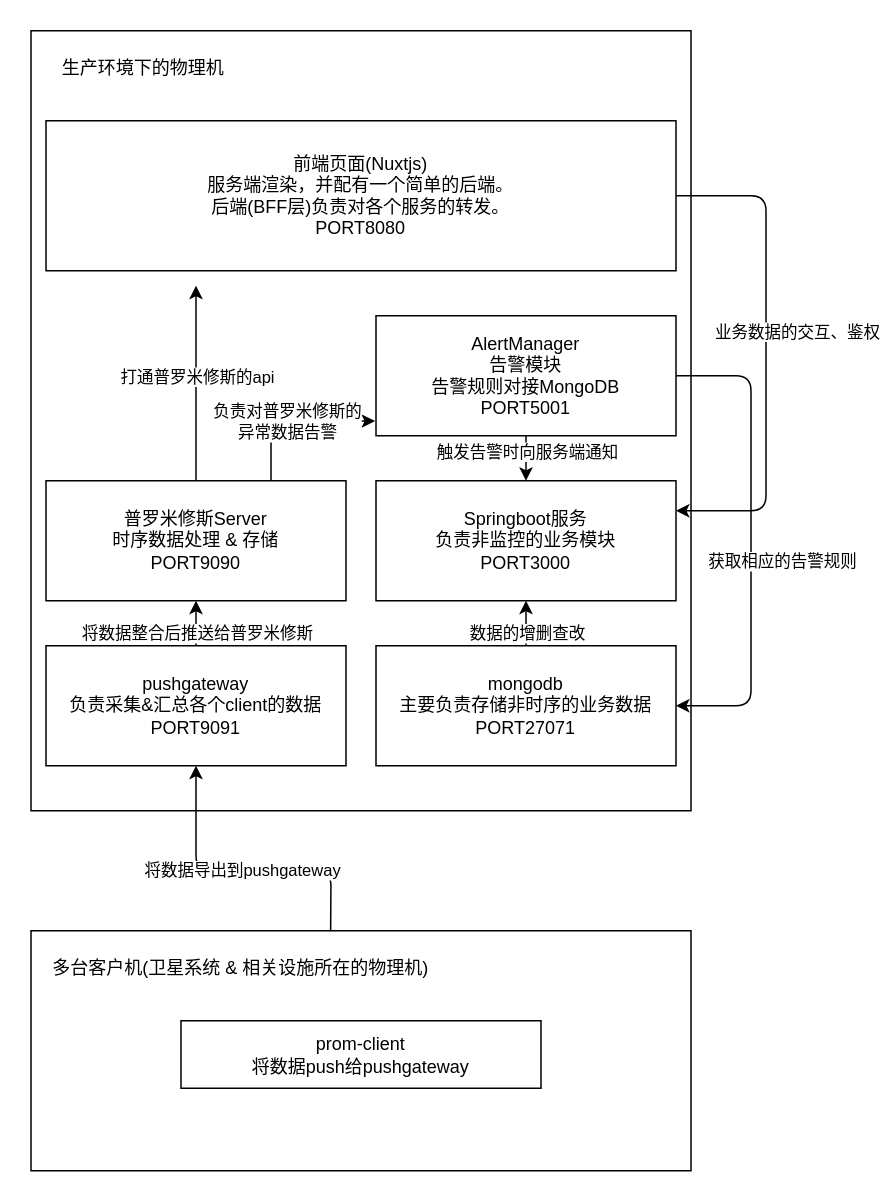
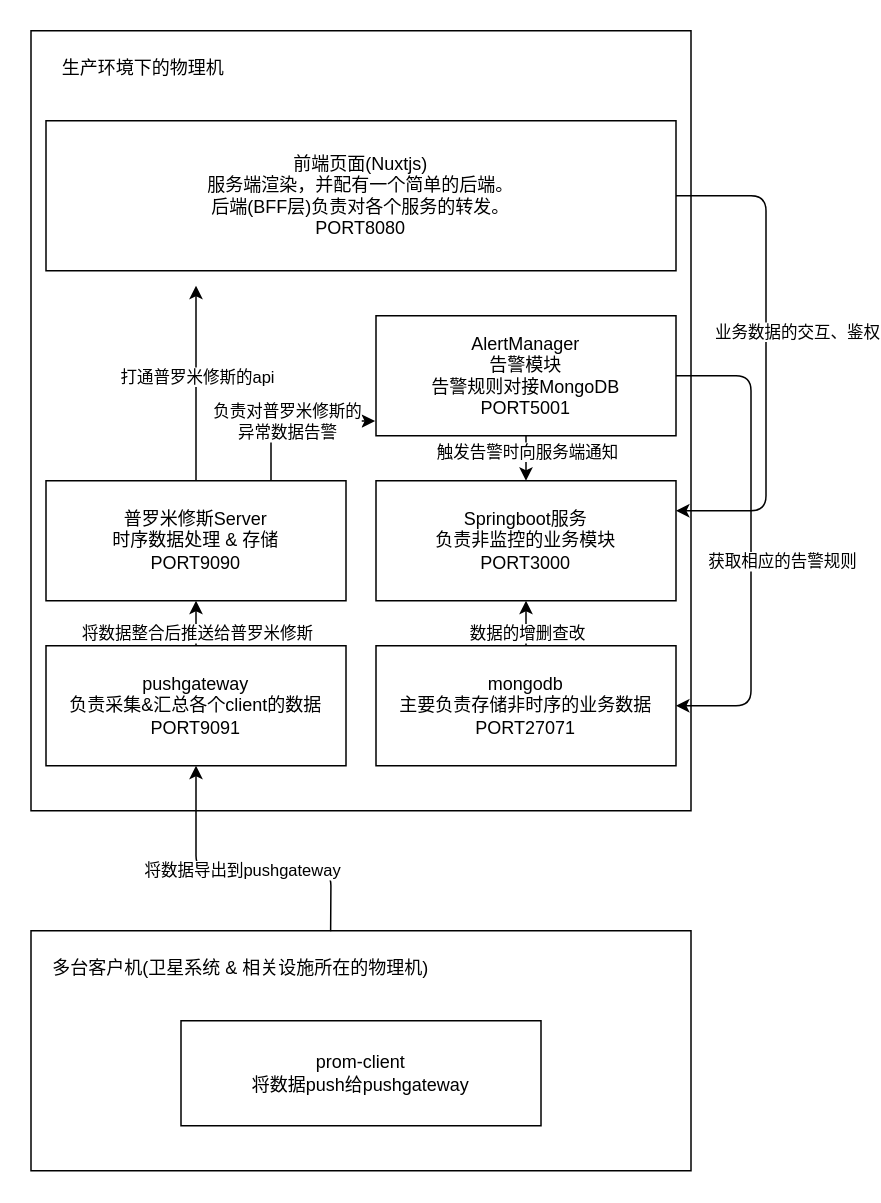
  <mxCell id="0" />
  <mxCell id="1" parent="0" />
  <mxCell id="2" value="" style="rounded=0;whiteSpace=wrap;html=1;" parent="1" vertex="1"><mxGeometry x="20" y="620" width="440" height="160" as="geometry" /></mxCell>
  <mxCell id="3" value="" style="rounded=0;whiteSpace=wrap;html=1;imageAspect=1;" parent="1" vertex="1"><mxGeometry x="20" y="20" width="440" height="520" as="geometry" /></mxCell>
  <mxCell id="4" style="edgeStyle=none;html=1;exitX=0.5;exitY=0;exitDx=0;exitDy=0;" edge="1" parent="1" source="8"><mxGeometry relative="1" as="geometry"><mxPoint x="128" y="310" as="sourcePoint" /><mxPoint x="130" y="190" as="targetPoint" /></mxGeometry></mxCell>
  <mxCell id="5" value="打通普罗米修斯的api" style="edgeLabel;html=1;align=center;verticalAlign=middle;resizable=0;points=[];" vertex="1" connectable="0" parent="4"><mxGeometry x="-0.271" y="-1" relative="1" as="geometry"><mxPoint x="-1" y="-23" as="offset" /></mxGeometry></mxCell>
  <mxCell id="6" style="edgeStyle=none;html=1;exitX=0.75;exitY=0;exitDx=0;exitDy=0;entryX=-0.003;entryY=0.878;entryDx=0;entryDy=0;entryPerimeter=0;" edge="1" parent="1" source="8" target="25"><mxGeometry relative="1" as="geometry"><Array as="points"><mxPoint x="180" y="280" /></Array></mxGeometry></mxCell>
  <mxCell id="7" value="负责对普罗米修斯的&lt;br&gt;异常数据告警" style="edgeLabel;html=1;align=center;verticalAlign=middle;resizable=0;points=[];" vertex="1" connectable="0" parent="6"><mxGeometry x="-0.003" y="-3" relative="1" as="geometry"><mxPoint x="-4" y="-3" as="offset" /></mxGeometry></mxCell>
  <mxCell id="8" value="普罗米修斯Server&lt;br&gt;时序数据处理 &amp;amp; 存储&lt;br&gt;PORT9090" style="rounded=0;whiteSpace=wrap;html=1;" parent="1" vertex="1"><mxGeometry x="30" y="320" width="200" height="80" as="geometry" /></mxCell>
  <mxCell id="9" value="" style="edgeStyle=none;html=1;" parent="1" source="11" target="8" edge="1"><mxGeometry relative="1" as="geometry" /></mxCell>
  <mxCell id="10" value="将数据整合后推送给普罗米修斯" style="edgeLabel;html=1;align=center;verticalAlign=middle;resizable=0;points=[];" parent="9" vertex="1" connectable="0"><mxGeometry x="-0.435" y="1" relative="1" as="geometry"><mxPoint x="1" y="-1" as="offset" /></mxGeometry></mxCell>
  <mxCell id="11" value="pushgateway&lt;br&gt;负责采集&amp;amp;汇总各个client的数据&lt;br&gt;PORT9091" style="rounded=0;whiteSpace=wrap;html=1;" parent="1" vertex="1"><mxGeometry x="30" y="430" width="200" height="80" as="geometry" /></mxCell>
- <mxCell id="12" value="prom-client&lt;br&gt;将数据push给pushgateway" style="rounded=0;whiteSpace=wrap;html=1;" parent="1" vertex="1"><mxGeometry x="120" y="680" width="240" height="45" as="geometry" /></mxCell>
+ <mxCell id="12" value="prom-client&lt;br&gt;将数据push给pushgateway" style="rounded=0;whiteSpace=wrap;html=1;" parent="1" vertex="1"><mxGeometry x="120" y="680" width="240" height="70" as="geometry" /></mxCell>
  <mxCell id="13" value="生产环境下的物理机" style="text;html=1;strokeColor=none;fillColor=none;align=center;verticalAlign=middle;whiteSpace=wrap;rounded=0;" parent="1" vertex="1"><mxGeometry x="30" y="30" width="130" height="30" as="geometry" /></mxCell>
  <mxCell id="14" value="多台客户机(卫星系统 &amp;amp; 相关设施所在的物理机)" style="text;html=1;strokeColor=none;fillColor=none;align=center;verticalAlign=middle;whiteSpace=wrap;rounded=0;" parent="1" vertex="1"><mxGeometry x="30" y="630" width="260" height="30" as="geometry" /></mxCell>
  <mxCell id="15" value="Springboot服务&lt;br&gt;负责非监控的业务模块&lt;br&gt;PORT3000" style="rounded=0;whiteSpace=wrap;html=1;" parent="1" vertex="1"><mxGeometry x="250" y="320" width="200" height="80" as="geometry" /></mxCell>
  <mxCell id="16" value="" style="endArrow=classic;html=1;exitX=0.454;exitY=0.002;exitDx=0;exitDy=0;entryX=0.5;entryY=1;entryDx=0;entryDy=0;exitPerimeter=0;" parent="1" source="2" target="11" edge="1"><mxGeometry width="50" height="50" relative="1" as="geometry"><mxPoint x="400" y="590" as="sourcePoint" /><mxPoint x="100" y="560" as="targetPoint" /><Array as="points"><mxPoint x="220" y="580" /><mxPoint x="130" y="580" /></Array></mxGeometry></mxCell>
  <mxCell id="17" value="将数据导出到pushgateway" style="edgeLabel;html=1;align=center;verticalAlign=middle;resizable=0;points=[];" parent="16" vertex="1" connectable="0"><mxGeometry x="0.147" y="-1" relative="1" as="geometry"><mxPoint x="15" as="offset" /></mxGeometry></mxCell>
  <mxCell id="18" value="" style="edgeStyle=none;html=1;" parent="1" source="20" target="15" edge="1"><mxGeometry relative="1" as="geometry" /></mxCell>
  <mxCell id="19" value="数据的增删查改" style="edgeLabel;html=1;align=center;verticalAlign=middle;resizable=0;points=[];" parent="18" vertex="1" connectable="0"><mxGeometry x="-0.569" relative="1" as="geometry"><mxPoint y="-3" as="offset" /></mxGeometry></mxCell>
  <mxCell id="20" value="mongodb&lt;br&gt;主要负责存储非时序的业务数据&lt;br&gt;PORT27071" style="rounded=0;whiteSpace=wrap;html=1;" parent="1" vertex="1"><mxGeometry x="250" y="430" width="200" height="80" as="geometry" /></mxCell>
  <mxCell id="21" style="edgeStyle=none;html=1;" parent="1" source="25" target="20" edge="1"><mxGeometry relative="1" as="geometry"><mxPoint x="500" y="530" as="targetPoint" /><Array as="points"><mxPoint x="500" y="250" /><mxPoint x="500" y="470" /></Array></mxGeometry></mxCell>
  <mxCell id="22" value="获取相应的告警规则" style="edgeLabel;html=1;align=center;verticalAlign=middle;resizable=0;points=[];" parent="21" vertex="1" connectable="0"><mxGeometry x="0.083" y="2" relative="1" as="geometry"><mxPoint x="18" as="offset" /></mxGeometry></mxCell>
  <mxCell id="23" value="" style="edgeStyle=none;html=1;exitX=0.5;exitY=1;exitDx=0;exitDy=0;" parent="1" source="25" target="15" edge="1"><mxGeometry relative="1" as="geometry"><mxPoint x="350" y="300" as="sourcePoint" /></mxGeometry></mxCell>
  <mxCell id="24" value="触发告警时向服务端通知" style="edgeLabel;html=1;align=center;verticalAlign=middle;resizable=0;points=[];" parent="23" vertex="1" connectable="0"><mxGeometry x="0.207" relative="1" as="geometry"><mxPoint y="-8" as="offset" /></mxGeometry></mxCell>
  <mxCell id="25" value="AlertManager&lt;br&gt;告警模块&lt;br&gt;告警规则对接MongoDB&lt;br&gt;PORT5001" style="rounded=0;whiteSpace=wrap;html=1;" parent="1" vertex="1"><mxGeometry x="250" y="210" width="200" height="80" as="geometry" /></mxCell>
  <mxCell id="26" style="edgeStyle=none;html=1;entryX=1;entryY=0.25;entryDx=0;entryDy=0;" edge="1" parent="1" source="28" target="15"><mxGeometry relative="1" as="geometry"><mxPoint x="510" y="360" as="targetPoint" /><Array as="points"><mxPoint x="510" y="130" /><mxPoint x="510" y="340" /></Array></mxGeometry></mxCell>
  <mxCell id="27" value="业务数据的交互、鉴权" style="edgeLabel;html=1;align=center;verticalAlign=middle;resizable=0;points=[];" vertex="1" connectable="0" parent="26"><mxGeometry x="-0.164" y="2" relative="1" as="geometry"><mxPoint x="18" y="12" as="offset" /></mxGeometry></mxCell>
  <mxCell id="28" value="前端页面(Nuxtjs)&lt;br&gt;服务端渲染，并配有一个简单的后端。&lt;br&gt;后端(BFF层)负责对各个服务的转发。&lt;br&gt;PORT8080" style="rounded=0;whiteSpace=wrap;html=1;" parent="1" vertex="1"><mxGeometry x="30" y="80" width="420" height="100" as="geometry" /></mxCell>
